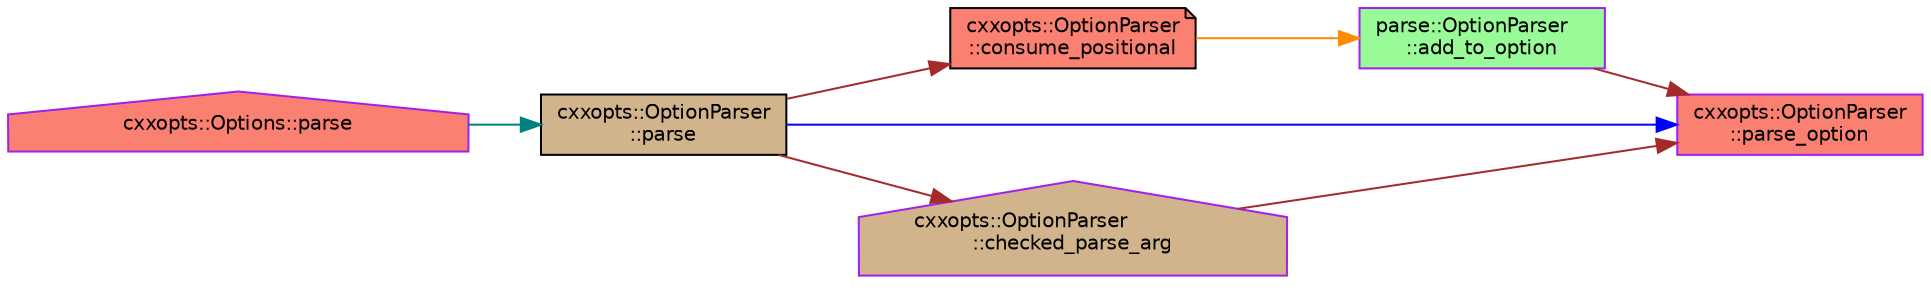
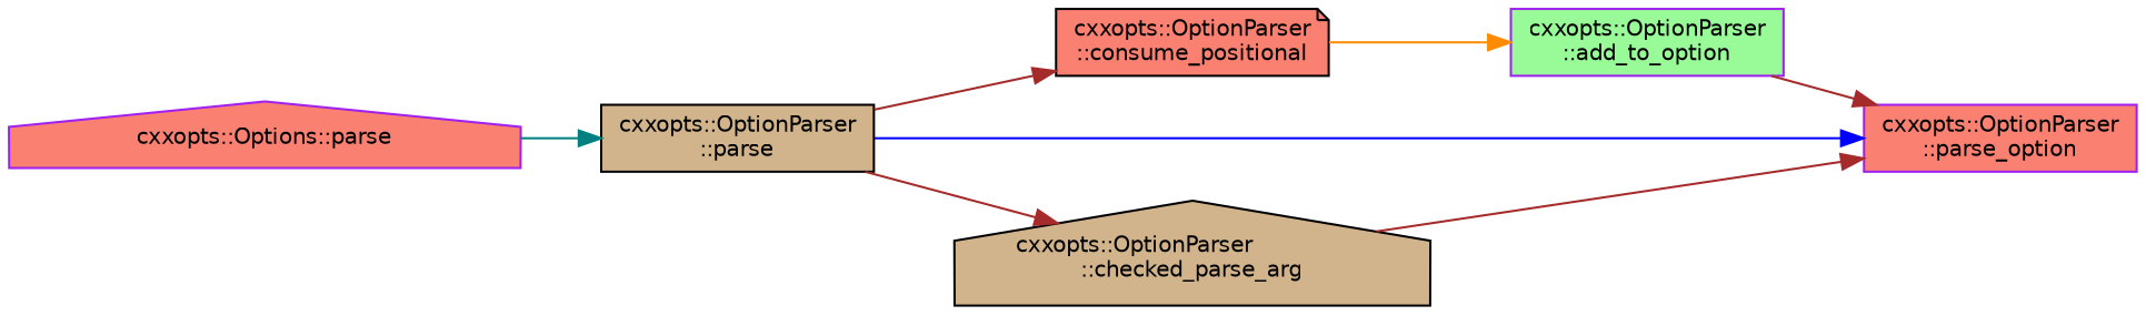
  digraph {
    fontname="DejaVu Sans"
    rankdir=RL
    node [color=purple fillcolor=salmon fontname="DejaVu Sans" fontsize=10 shape=box style=filled]
    edge [color=brown dir=back fontname="DejaVu Sans" fontsize=10 labelfontname=Helvetica labelfontsize=10 style=solid]
    n1 [fontcolor=black height=0.2 label="cxxopts::OptionParser\l::parse_option" width=0.4]
-   n2 [fillcolor=palegreen height=0.2 label="parse::OptionParser\l::add_to_option" width=0.4]
+   n2 [fillcolor=palegreen height=0.2 label="cxxopts::OptionParser\l::add_to_option" width=0.4]
    n3 [color=black fillcolor=tan height=0.2 label="cxxopts::OptionParser\l::parse" width=0.4]
-   n4 [fillcolor=tan height=0.2 label="cxxopts::OptionParser\l::checked_parse_arg" shape=house width=0.4]
+   n4 [color=black fillcolor=tan height=0.2 label="cxxopts::OptionParser\l::checked_parse_arg" shape=house width=0.4]
    n5 [color=black height=0.2 label="cxxopts::OptionParser\l::consume_positional" shape=note width=0.4]
    n6 [height=0.2 label="cxxopts::Options::parse" shape=house width=0.4]
    n1 -> n2
    n1 -> n3 [color=blue]
    n1 -> n4
    n2 -> n5 [color=darkorange]
    n3 -> n6 [color=teal]
    n4 -> n3
    n5 -> n3
  }
